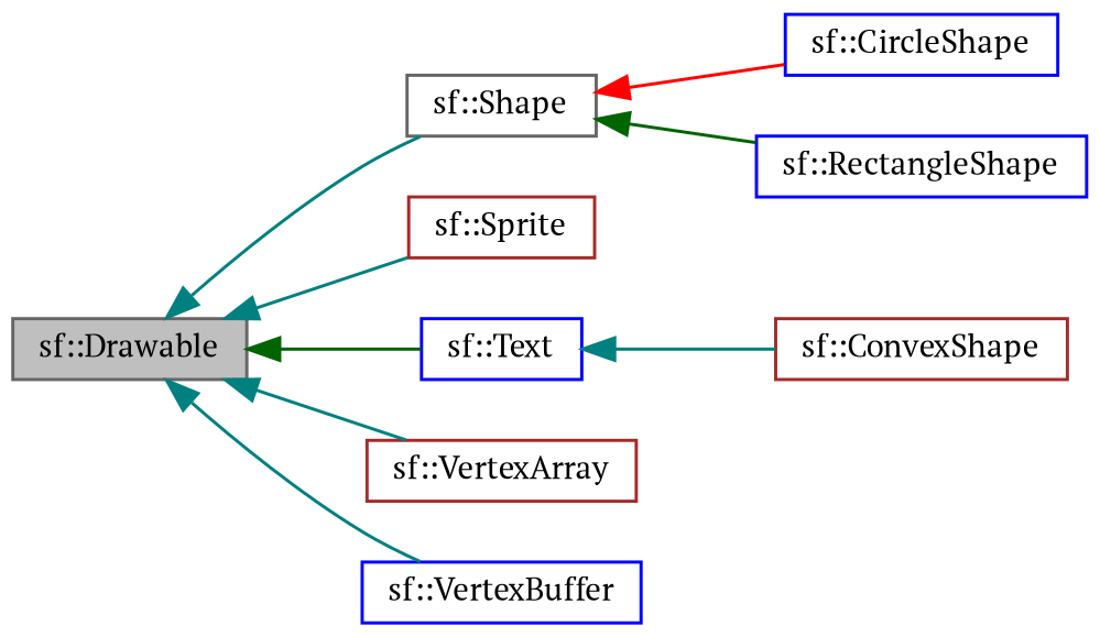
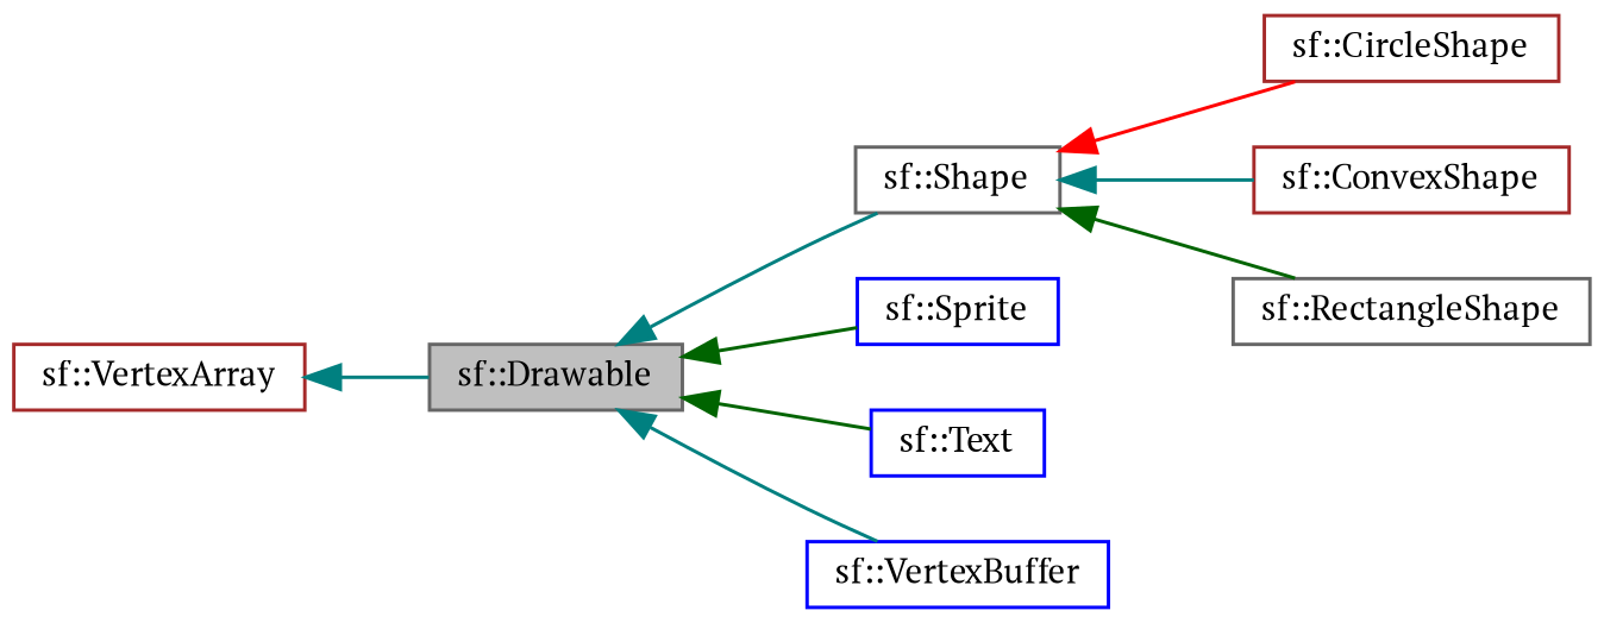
  digraph {
    fontname="PT Serif"
    rankdir=LR
    node [color=blue fillcolor=white fontname="PT Serif" fontsize=10 shape=record style=filled]
    edge [color=teal dir=back fontname="PT Serif" fontsize=10 labelfontname=Helvetica labelfontsize=10 style=solid]
    n1 [color=gray40 fillcolor=grey75 fontcolor=black height=0.2 label="sf::Drawable" width=0.4]
    n2 [color=gray40 height=0.2 label="sf::Shape" width=0.4]
-   n3 [color=brown height=0.2 label="sf::Sprite" width=0.4]
+   n3 [height=0.2 label="sf::Sprite" width=0.4]
    n4 [height=0.2 label="sf::Text" width=0.4]
    n5 [color=brown height=0.2 label="sf::VertexArray" width=0.4]
    n6 [height=0.2 label="sf::VertexBuffer" width=0.4]
-   n7 [height=0.2 label="sf::CircleShape" width=0.4]
+   n7 [color=brown height=0.2 label="sf::CircleShape" width=0.4]
    n8 [color=brown height=0.2 label="sf::ConvexShape" width=0.4]
-   n9 [height=0.2 label="sf::RectangleShape" width=0.4]
+   n9 [color=gray40 height=0.2 label="sf::RectangleShape" width=0.4]
    n1 -> n2
-   n1 -> n3
+   n1 -> n3 [color=darkgreen]
    n1 -> n4 [color=darkgreen]
-   n1 -> n5
+   n5 -> n1
    n1 -> n6
    n2 -> n7 [color=red]
-   n4 -> n8
+   n2 -> n8
    n2 -> n9 [color=darkgreen]
  }
